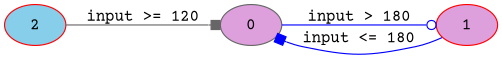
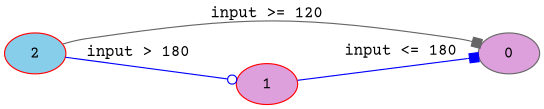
  digraph {
    fontname="Courier Prime"
    rankdir=LR
    node [color=red fillcolor=plum fontname="Courier Prime" style=filled]
    edge [arrowhead=box color=blue fontname="Courier Prime" splines=curved]
    0 [color=gray40]
    1
    2 [fillcolor=skyblue]
-   0 -> 1 [arrowhead=odot label="input > 180"]
+   2 -> 1 [arrowhead=odot label="input > 180"]
    1 -> 0 [label="input <= 180"]
    2 -> 0 [color=gray40 label="input >= 120"]
  }
